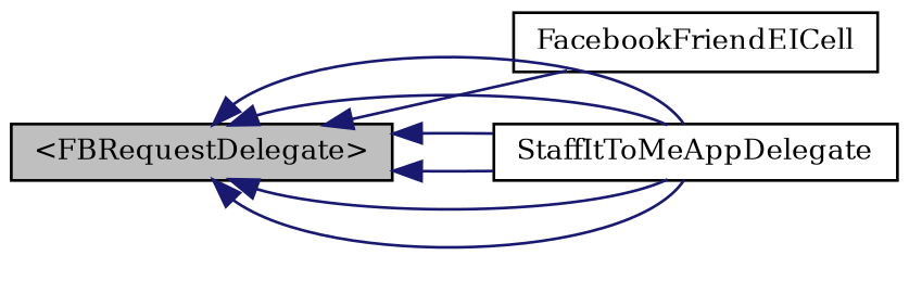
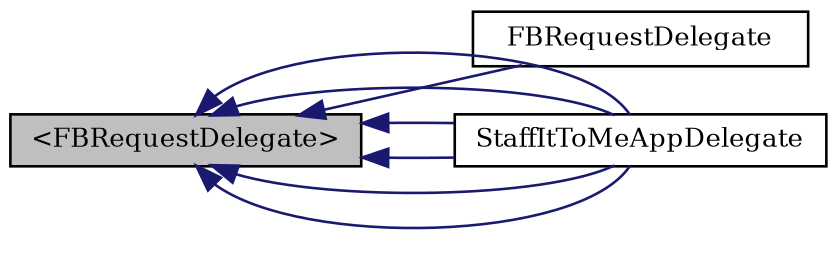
  digraph {
    fontname="DejaVu Serif"
    rankdir=LR
    node [color=black fillcolor=white fontname="DejaVu Serif" fontsize=10 shape=record style=filled]
    edge [color=midnightblue dir=back fontname="DejaVu Serif" fontsize=10 labelfontname=Helvetica labelfontsize=10 style=solid]
    n1 [fillcolor=grey75 fontcolor=black height=0.2 label="\<FBRequestDelegate\>" width=0.4]
-   n2 [height=0.2 label=FacebookFriendEICell width=0.4]
+   n2 [height=0.2 label=FBRequestDelegate width=0.4]
    n3 [height=0.2 label=StaffItToMeAppDelegate width=0.4]
    n1 -> n2
    n1 -> n3
    n1 -> n3
    n1 -> n3
    n1 -> n3
    n1 -> n3
    n1 -> n3
  }
